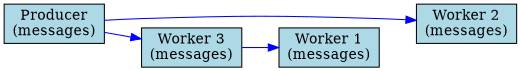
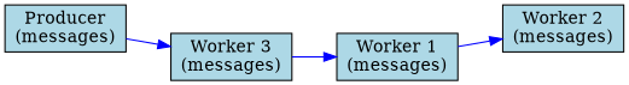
  digraph {
    rankdir=LR
    node [fillcolor=lightblue shape=box style=filled]
    edge [color=blue]
    n1 [label="Producer\n(messages)"]
    n2 [label="Worker 2\n(messages)"]
    n3 [label="Worker 3\n(messages)"]
    n4 [label="Worker 1\n(messages)"]
-   n1 -> n2
+   n4 -> n2
    n1 -> n3
    n3 -> n4
  }
